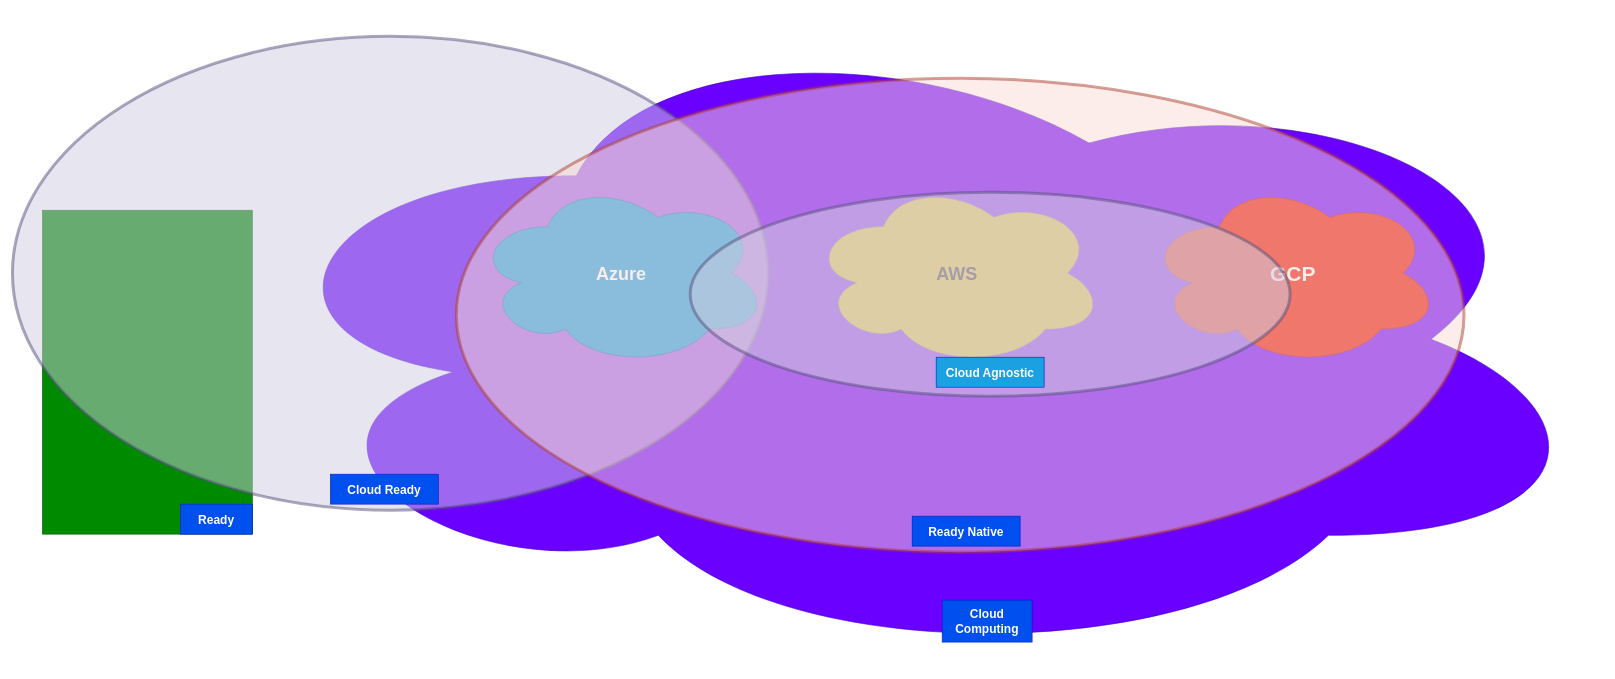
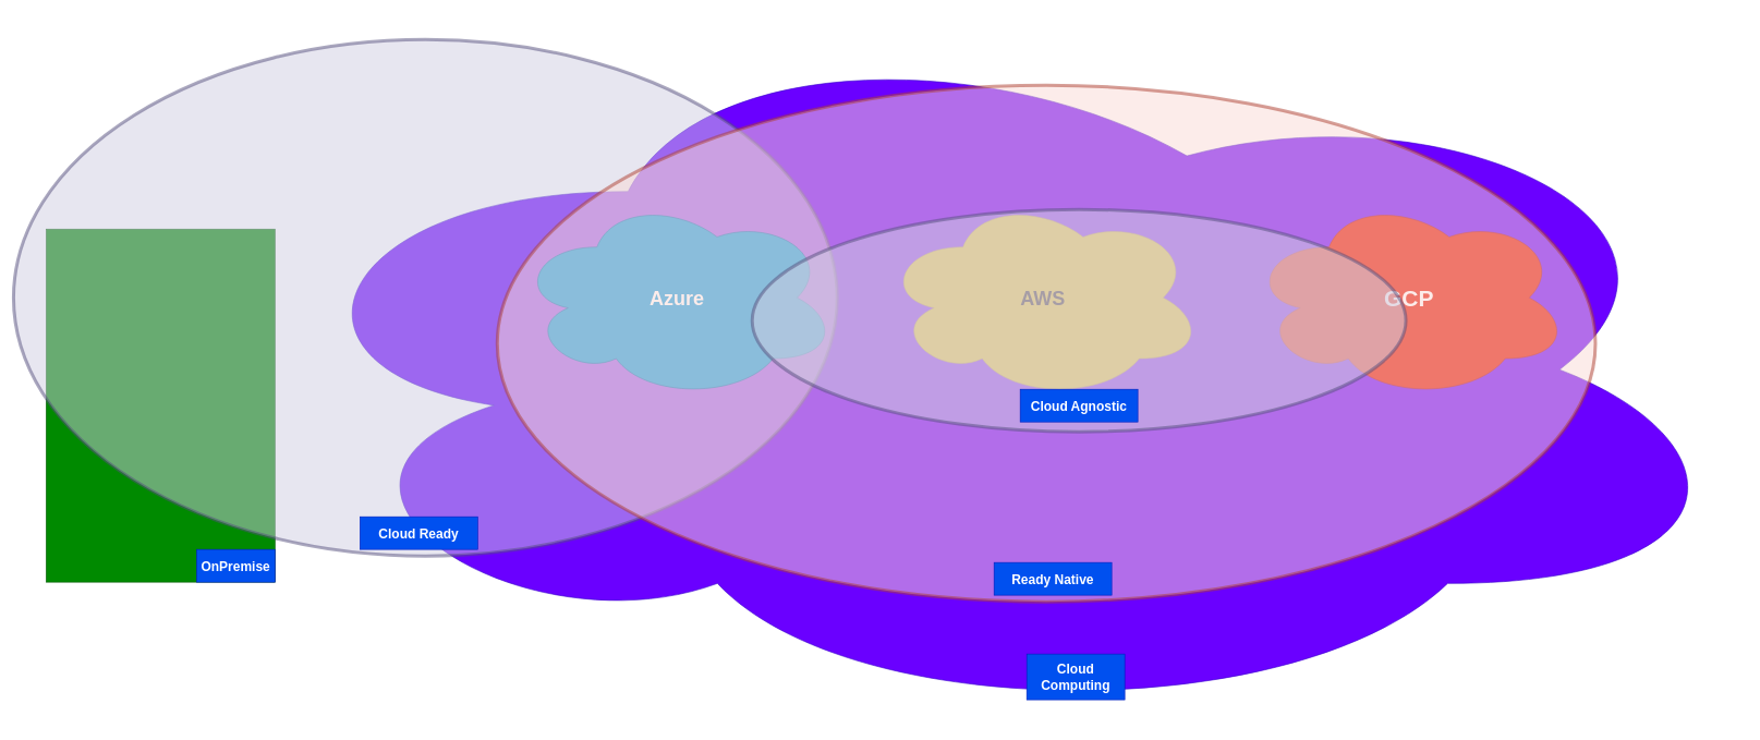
  <mxCell id="0" />
  <mxCell id="1" parent="0" />
  <mxCell id="2" value="" style="rounded=0;whiteSpace=wrap;html=1;fillColor=#008a00;strokeColor=#005700;fontColor=#ffffff;" vertex="1" parent="1"><mxGeometry x="70" y="350" width="350" height="540" as="geometry" /></mxCell>
  <mxCell id="3" value="" style="ellipse;shape=cloud;whiteSpace=wrap;html=1;fillColor=#6a00ff;strokeColor=#3700CC;fontColor=#ffffff;" vertex="1" parent="1"><mxGeometry x="390" width="2280" height="1090" as="geometry" y="20" /></mxCell>
  <mxCell id="4" value="&lt;font style=&quot;font-size: 30px;&quot;&gt;&lt;b&gt;AWS&lt;/b&gt;&lt;/font&gt;" style="ellipse;shape=cloud;whiteSpace=wrap;html=1;fillColor=#e3c800;fontColor=#000000;strokeColor=#B09500;" vertex="1" parent="1"><mxGeometry x="1350" y="300" width="490" height="310" as="geometry" /></mxCell>
  <mxCell id="5" value="&lt;font style=&quot;font-size: 35px;&quot;&gt;&lt;b&gt;GCP&lt;/b&gt;&lt;/font&gt;" style="ellipse;shape=cloud;whiteSpace=wrap;html=1;fillColor=#e51400;fontColor=#ffffff;strokeColor=#B20000;" vertex="1" parent="1"><mxGeometry x="1910" y="300" width="490" height="310" as="geometry" /></mxCell>
  <mxCell id="6" value="" style="ellipse;whiteSpace=wrap;html=1;fillColor=#d0cee2;strokeWidth=5;opacity=50;strokeColor=#56517e;" vertex="1" parent="1"><mxGeometry x="20" y="60" width="1260" height="790" as="geometry" /></mxCell>
  <mxCell id="7" value="&lt;font style=&quot;font-size: 30px;&quot;&gt;&lt;b&gt;Azure&lt;/b&gt;&lt;/font&gt;" style="ellipse;shape=cloud;whiteSpace=wrap;html=1;fontSize=22;fillColor=#1ba1e2;strokeColor=#006EAF;fontColor=#ffffff;" vertex="1" parent="1"><mxGeometry x="790" y="300" width="490" height="310" as="geometry" /></mxCell>
- <mxCell id="8" value="Ready" style="rounded=0;whiteSpace=wrap;html=1;fillColor=#0050ef;fontColor=#ffffff;strokeColor=#001DBC;fontSize=20;fontStyle=1" vertex="1" parent="1"><mxGeometry x="300" y="840" width="120" height="50" as="geometry" /></mxCell>
+ <mxCell id="8" value="OnPremise" style="rounded=0;whiteSpace=wrap;html=1;fillColor=#0050ef;fontColor=#ffffff;strokeColor=#001DBC;fontSize=20;fontStyle=1" vertex="1" parent="1"><mxGeometry x="300" y="840" width="120" height="50" as="geometry" /></mxCell>
  <mxCell id="9" value="" style="ellipse;whiteSpace=wrap;html=1;fillColor=#fad9d5;strokeWidth=5;strokeColor=#ae4132;opacity=50;" vertex="1" parent="1"><mxGeometry x="760" y="130" width="1680" height="790" as="geometry" /></mxCell>
  <mxCell id="10" value="Cloud Computing" style="rounded=0;whiteSpace=wrap;html=1;fillColor=#0050ef;fontColor=#ffffff;strokeColor=#001DBC;fontSize=20;fontStyle=1" vertex="1" parent="1"><mxGeometry x="1570" y="1000" width="150" height="70" as="geometry" /></mxCell>
  <mxCell id="11" value="Cloud Ready" style="rounded=0;whiteSpace=wrap;html=1;fillColor=#0050ef;fontColor=#ffffff;strokeColor=#001DBC;fontSize=20;fontStyle=1" vertex="1" parent="1"><mxGeometry x="550" y="790" width="180" height="50" as="geometry" /></mxCell>
  <mxCell id="12" value="" style="ellipse;whiteSpace=wrap;html=1;fillColor=#d0cee2;strokeWidth=5;strokeColor=#56517e;opacity=50;" vertex="1" parent="1"><mxGeometry x="1150" y="320" width="1000" height="340" as="geometry" /></mxCell>
- <mxCell id="13" value="Cloud Agnostic" style="rounded=0;whiteSpace=wrap;html=1;fillColor=#1ba1e2;fontColor=#ffffff;strokeColor=#001DBC;fontSize=20;fontStyle=1;" vertex="1" parent="1"><mxGeometry x="1560" y="595" width="180" height="50" as="geometry" /></mxCell>
+ <mxCell id="13" value="Cloud Agnostic" style="rounded=0;whiteSpace=wrap;html=1;fillColor=#0050ef;fontColor=#ffffff;strokeColor=#001DBC;fontSize=20;fontStyle=1" vertex="1" parent="1"><mxGeometry x="1560" y="595" width="180" height="50" as="geometry" /></mxCell>
  <mxCell id="14" value="Ready Native" style="rounded=0;whiteSpace=wrap;html=1;fillColor=#0050ef;fontColor=#ffffff;strokeColor=#001DBC;fontSize=20;fontStyle=1" vertex="1" parent="1"><mxGeometry x="1520" y="860" width="180" height="50" as="geometry" /></mxCell>
